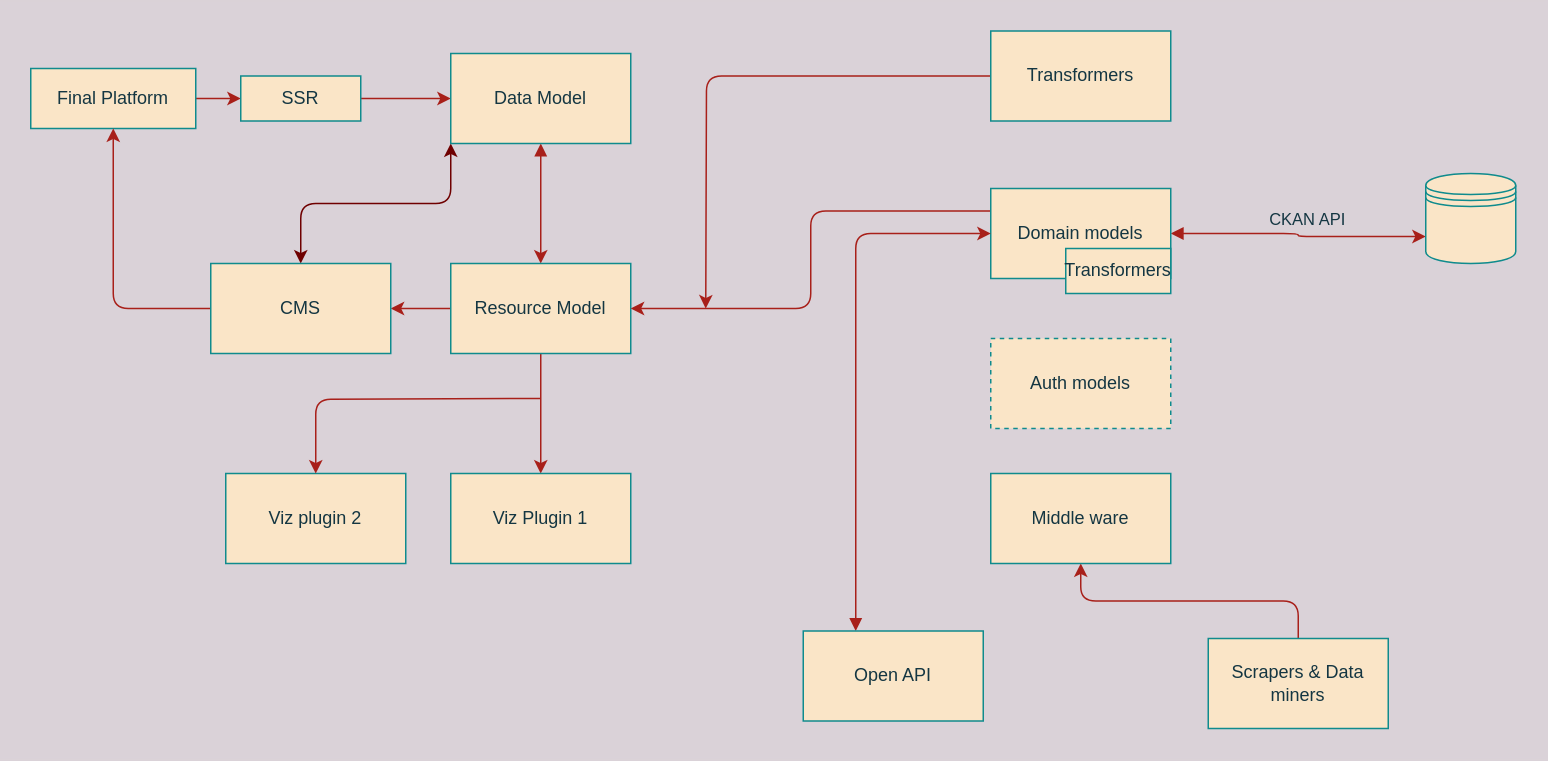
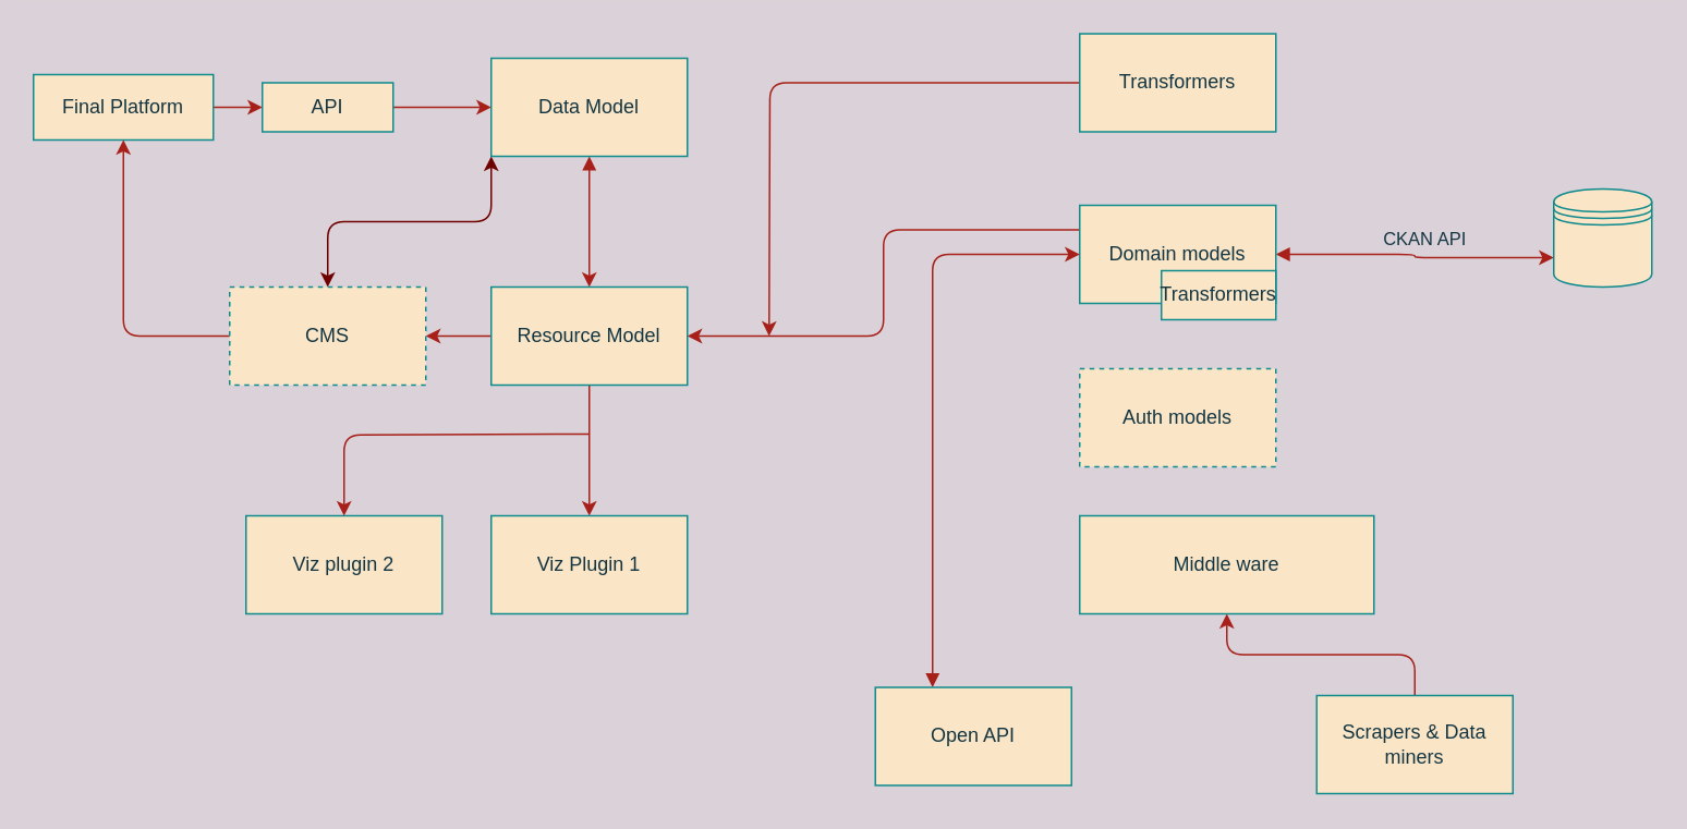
  <mxCell id="0" />
  <mxCell id="1" parent="0" />
  <mxCell id="2" value="" style="edgeStyle=orthogonalEdgeStyle;rounded=0;orthogonalLoop=1;jettySize=auto;html=1;strokeColor=#A8201A;fontColor=#143642;labelBackgroundColor=#DAD2D8;" parent="1" source="3" target="5" edge="1"><mxGeometry relative="1" as="geometry" /></mxCell>
  <mxCell id="3" value="Final Platform" style="whiteSpace=wrap;html=1;fillColor=#FAE5C7;strokeColor=#0F8B8D;fontColor=#143642;" parent="1" vertex="1"><mxGeometry x="20" y="45" width="110" height="40" as="geometry" /></mxCell>
  <mxCell id="4" value="" style="edgeStyle=orthogonalEdgeStyle;curved=0;rounded=1;sketch=0;orthogonalLoop=1;jettySize=auto;html=1;fontColor=#143642;strokeColor=#A8201A;fillColor=#FAE5C7;" parent="1" source="5" target="9" edge="1"><mxGeometry relative="1" as="geometry" /></mxCell>
- <mxCell id="5" value="SSR" style="whiteSpace=wrap;html=1;fillColor=#FAE5C7;strokeColor=#0F8B8D;fontColor=#143642;" parent="1" vertex="1"><mxGeometry x="160" y="50" width="80" height="30" as="geometry" /></mxCell>
+ <mxCell id="5" value="API" style="whiteSpace=wrap;html=1;fillColor=#FAE5C7;strokeColor=#0F8B8D;fontColor=#143642;" parent="1" vertex="1"><mxGeometry x="160" y="50" width="80" height="30" as="geometry" /></mxCell>
  <mxCell id="6" style="edgeStyle=orthogonalEdgeStyle;rounded=0;orthogonalLoop=1;jettySize=auto;html=1;exitX=0.5;exitY=1;exitDx=0;exitDy=0;strokeColor=#A8201A;fontColor=#143642;labelBackgroundColor=#DAD2D8;" parent="1" edge="1"><mxGeometry relative="1" as="geometry"><mxPoint x="380" y="205" as="sourcePoint" /><mxPoint x="380" y="205" as="targetPoint" /></mxGeometry></mxCell>
  <mxCell id="7" value="" style="edgeStyle=orthogonalEdgeStyle;curved=0;rounded=1;sketch=0;orthogonalLoop=1;jettySize=auto;html=1;fontColor=#143642;strokeColor=#A8201A;fillColor=#FAE5C7;startArrow=block;startFill=1;" parent="1" source="9" target="12" edge="1"><mxGeometry relative="1" as="geometry" /></mxCell>
  <mxCell id="8" style="edgeStyle=orthogonalEdgeStyle;curved=0;rounded=1;sketch=0;orthogonalLoop=1;jettySize=auto;html=1;exitX=0;exitY=1;exitDx=0;exitDy=0;fontColor=#143642;fillColor=#a20025;startArrow=classic;startFill=1;strokeColor=#6F0000;" parent="1" source="9" target="17" edge="1"><mxGeometry relative="1" as="geometry" /></mxCell>
  <mxCell id="9" value="Data Model" style="whiteSpace=wrap;html=1;fontColor=#143642;strokeColor=#0F8B8D;fillColor=#FAE5C7;" parent="1" vertex="1"><mxGeometry x="300" y="35" width="120" height="60" as="geometry" /></mxCell>
  <mxCell id="10" value="" style="edgeStyle=orthogonalEdgeStyle;curved=0;rounded=1;sketch=0;orthogonalLoop=1;jettySize=auto;html=1;fontColor=#143642;strokeColor=#A8201A;fillColor=#FAE5C7;" parent="1" source="12" target="13" edge="1"><mxGeometry relative="1" as="geometry" /></mxCell>
  <mxCell id="11" style="edgeStyle=orthogonalEdgeStyle;curved=0;rounded=1;sketch=0;orthogonalLoop=1;jettySize=auto;html=1;exitX=0;exitY=0.5;exitDx=0;exitDy=0;entryX=1;entryY=0.5;entryDx=0;entryDy=0;fontColor=#143642;strokeColor=#A8201A;fillColor=#FAE5C7;" parent="1" source="12" target="17" edge="1"><mxGeometry relative="1" as="geometry" /></mxCell>
  <mxCell id="12" value="Resource Model" style="whiteSpace=wrap;html=1;fontColor=#143642;strokeColor=#0F8B8D;fillColor=#FAE5C7;" parent="1" vertex="1"><mxGeometry x="300" y="175" width="120" height="60" as="geometry" /></mxCell>
  <mxCell id="13" value="Viz Plugin 1" style="whiteSpace=wrap;html=1;fontColor=#143642;strokeColor=#0F8B8D;fillColor=#FAE5C7;" parent="1" vertex="1"><mxGeometry x="300" y="315" width="120" height="60" as="geometry" /></mxCell>
  <mxCell id="14" value="Viz plugin 2" style="whiteSpace=wrap;html=1;fontColor=#143642;strokeColor=#0F8B8D;fillColor=#FAE5C7;" parent="1" vertex="1"><mxGeometry x="150" y="315" width="120" height="60" as="geometry" /></mxCell>
  <mxCell id="15" value="" style="edgeStyle=orthogonalEdgeStyle;curved=0;rounded=1;sketch=0;orthogonalLoop=1;jettySize=auto;html=1;fontColor=#143642;strokeColor=#A8201A;fillColor=#FAE5C7;entryX=0.5;entryY=0;entryDx=0;entryDy=0;" parent="1" target="14" edge="1"><mxGeometry relative="1" as="geometry"><mxPoint x="360" y="265" as="sourcePoint" /><mxPoint x="560" y="305" as="targetPoint" /></mxGeometry></mxCell>
  <mxCell id="16" style="edgeStyle=orthogonalEdgeStyle;curved=0;rounded=1;sketch=0;orthogonalLoop=1;jettySize=auto;html=1;exitX=0;exitY=0.5;exitDx=0;exitDy=0;entryX=0.5;entryY=1;entryDx=0;entryDy=0;fontColor=#143642;strokeColor=#A8201A;fillColor=#FAE5C7;" parent="1" source="17" target="3" edge="1"><mxGeometry relative="1" as="geometry" /></mxCell>
- <mxCell id="17" value="CMS" style="whiteSpace=wrap;html=1;rounded=0;sketch=0;fontColor=#143642;strokeColor=#0F8B8D;fillColor=#FAE5C7;" parent="1" vertex="1"><mxGeometry x="140" y="175" width="120" height="60" as="geometry" /></mxCell>
+ <mxCell id="17" value="CMS" style="whiteSpace=wrap;html=1;rounded=0;sketch=0;fontColor=#143642;strokeColor=#0F8B8D;fillColor=#FAE5C7;dashed=1;" parent="1" vertex="1"><mxGeometry x="140" y="175" width="120" height="60" as="geometry" /></mxCell>
  <mxCell id="18" style="edgeStyle=orthogonalEdgeStyle;curved=0;rounded=1;sketch=0;orthogonalLoop=1;jettySize=auto;html=1;exitX=0;exitY=0.5;exitDx=0;exitDy=0;fontColor=#143642;startArrow=none;startFill=0;strokeColor=#A8201A;fillColor=#FAE5C7;" parent="1" source="19" edge="1"><mxGeometry relative="1" as="geometry"><mxPoint x="470" y="205" as="targetPoint" /></mxGeometry></mxCell>
  <mxCell id="19" value="Transformers" style="whiteSpace=wrap;html=1;rounded=0;sketch=0;fontColor=#143642;strokeColor=#0F8B8D;fillColor=#FAE5C7;" parent="1" vertex="1"><mxGeometry x="660" y="20" width="120" height="60" as="geometry" /></mxCell>
  <mxCell id="20" style="edgeStyle=orthogonalEdgeStyle;curved=0;rounded=1;sketch=0;orthogonalLoop=1;jettySize=auto;html=1;exitX=1;exitY=0.5;exitDx=0;exitDy=0;entryX=0;entryY=0.7;entryDx=0;entryDy=0;fontColor=#143642;startArrow=block;startFill=1;fillColor=#FAE5C7;strokeColor=#A8201A;" parent="1" source="23" target="25" edge="1"><mxGeometry relative="1" as="geometry" /></mxCell>
  <mxCell id="21" value="CKAN API" style="edgeLabel;html=1;align=center;verticalAlign=middle;resizable=0;points=[];fontColor=#143642;labelBackgroundColor=none;" parent="20" vertex="1" connectable="0"><mxGeometry x="-0.349" y="-1" relative="1" as="geometry"><mxPoint x="34" y="-11" as="offset" /></mxGeometry></mxCell>
  <mxCell id="22" style="edgeStyle=orthogonalEdgeStyle;curved=0;rounded=1;sketch=0;orthogonalLoop=1;jettySize=auto;html=1;exitX=0;exitY=0.25;exitDx=0;exitDy=0;fontColor=#143642;startArrow=none;startFill=0;strokeColor=#A8201A;fillColor=#FAE5C7;" parent="1" source="23" target="12" edge="1"><mxGeometry relative="1" as="geometry" /></mxCell>
  <mxCell id="23" value="Domain models" style="whiteSpace=wrap;html=1;rounded=0;sketch=0;fontColor=#143642;strokeColor=#0F8B8D;fillColor=#FAE5C7;" parent="1" vertex="1"><mxGeometry x="660" y="125" width="120" height="60" as="geometry" /></mxCell>
  <mxCell id="24" value="Auth models" style="whiteSpace=wrap;html=1;rounded=0;sketch=0;fontColor=#143642;strokeColor=#0F8B8D;fillColor=#FAE5C7;dashed=1;" parent="1" vertex="1"><mxGeometry x="660" y="225" width="120" height="60" as="geometry" /></mxCell>
  <mxCell id="25" value="" style="shape=datastore;whiteSpace=wrap;html=1;rounded=0;sketch=0;fontColor=#143642;strokeColor=#0F8B8D;fillColor=#FAE5C7;" parent="1" vertex="1"><mxGeometry x="950" y="115" width="60" height="60" as="geometry" /></mxCell>
  <mxCell id="26" style="edgeStyle=orthogonalEdgeStyle;curved=0;rounded=1;sketch=0;orthogonalLoop=1;jettySize=auto;html=1;entryX=0;entryY=0.5;entryDx=0;entryDy=0;fontColor=#143642;startArrow=block;startFill=1;strokeColor=#A8201A;fillColor=#FAE5C7;" parent="1" source="27" target="23" edge="1"><mxGeometry relative="1" as="geometry"><Array as="points"><mxPoint x="570" y="155" /></Array></mxGeometry></mxCell>
  <mxCell id="27" value="Open API" style="whiteSpace=wrap;html=1;rounded=0;labelBackgroundColor=none;sketch=0;fontColor=#143642;strokeColor=#0F8B8D;fillColor=#FAE5C7;" parent="1" vertex="1"><mxGeometry x="535" y="420" width="120" height="60" as="geometry" /></mxCell>
  <mxCell id="28" style="edgeStyle=orthogonalEdgeStyle;curved=0;rounded=1;sketch=0;orthogonalLoop=1;jettySize=auto;html=1;exitX=0.5;exitY=0;exitDx=0;exitDy=0;fontColor=#143642;startArrow=none;startFill=0;strokeColor=#A8201A;fillColor=#FAE5C7;" parent="1" source="29" target="30" edge="1"><mxGeometry relative="1" as="geometry" /></mxCell>
  <mxCell id="29" value="Scrapers &amp;amp; Data miners" style="whiteSpace=wrap;html=1;rounded=0;labelBackgroundColor=none;sketch=0;fontColor=#143642;strokeColor=#0F8B8D;fillColor=#FAE5C7;" parent="1" vertex="1"><mxGeometry x="805" y="425" width="120" height="60" as="geometry" /></mxCell>
- <mxCell id="30" value="Middle ware" style="whiteSpace=wrap;html=1;rounded=0;labelBackgroundColor=none;sketch=0;fontColor=#143642;strokeColor=#0F8B8D;fillColor=#FAE5C7;" parent="1" vertex="1"><mxGeometry x="660" y="315" width="120" height="60" as="geometry" /></mxCell>
+ <mxCell id="30" value="Middle ware" style="whiteSpace=wrap;html=1;rounded=0;labelBackgroundColor=none;sketch=0;fontColor=#143642;strokeColor=#0F8B8D;fillColor=#FAE5C7;" parent="1" vertex="1"><mxGeometry x="660" y="315" width="180" height="60" as="geometry" /></mxCell>
  <mxCell id="31" value="Transformers" style="whiteSpace=wrap;html=1;rounded=0;labelBackgroundColor=none;sketch=0;fontColor=#143642;strokeColor=#0F8B8D;fillColor=#FAE5C7;" parent="1" vertex="1"><mxGeometry x="710" y="165" width="70" height="30" as="geometry" /></mxCell>
